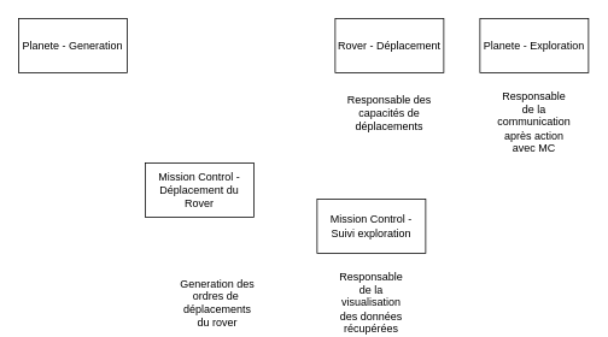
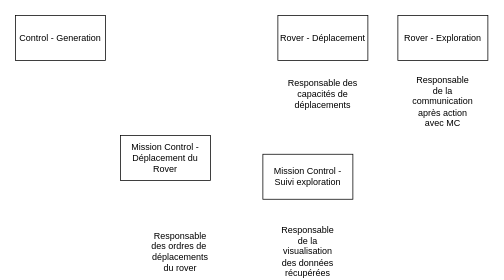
  <mxCell id="0" />
  <mxCell id="1" parent="0" />
- <mxCell id="2" value="Planete - Generation" style="rounded=0;whiteSpace=wrap;html=1;" vertex="1" parent="1"><mxGeometry x="20" y="20" width="120" height="60" as="geometry" /></mxCell>
+ <mxCell id="2" value="Control - Generation" style="rounded=0;whiteSpace=wrap;html=1;" vertex="1" parent="1"><mxGeometry x="20" y="20" width="120" height="60" as="geometry" /></mxCell>
  <mxCell id="3" value="Rover - Déplacement" style="rounded=0;whiteSpace=wrap;html=1;" vertex="1" parent="1"><mxGeometry x="370" y="20" width="120" height="60" as="geometry" /></mxCell>
- <mxCell id="4" value="Planete - Exploration" style="rounded=0;whiteSpace=wrap;html=1;" vertex="1" parent="1"><mxGeometry x="530" y="20" width="120" height="60" as="geometry" /></mxCell>
- <mxCell id="5" value="Mission Control - Suivi exploration" style="rounded=0;whiteSpace=wrap;html=1;" vertex="1" parent="1"><mxGeometry x="350" y="220" width="120" height="60" as="geometry" /></mxCell>
+ <mxCell id="4" value="Rover - Exploration" style="rounded=0;whiteSpace=wrap;html=1;" vertex="1" parent="1"><mxGeometry x="530" y="20" width="120" height="60" as="geometry" /></mxCell>
+ <mxCell id="5" value="Mission Control - Suivi exploration" style="rounded=0;whiteSpace=wrap;html=1;" vertex="1" parent="1"><mxGeometry x="350" y="205" width="120" height="60" as="geometry" /></mxCell>
  <mxCell id="6" value="Mission Control - Déplacement du Rover" style="rounded=0;whiteSpace=wrap;html=1;" vertex="1" parent="1"><mxGeometry x="160" y="180" width="120" height="60" as="geometry" /></mxCell>
- <mxCell id="7" value="Generation des ordres de&amp;nbsp; déplacements du rover" style="text;html=1;align=center;verticalAlign=middle;whiteSpace=wrap;rounded=0;" vertex="1" parent="1"><mxGeometry x="195" y="320" width="90" height="30" as="geometry" /></mxCell>
+ <mxCell id="7" value="Responsable des ordres de&amp;nbsp; déplacements du rover" style="text;html=1;align=center;verticalAlign=middle;whiteSpace=wrap;rounded=0;" vertex="1" parent="1"><mxGeometry x="195" y="320" width="90" height="30" as="geometry" /></mxCell>
  <mxCell id="8" value="Responsable de la visualisation des données récupérées" style="text;html=1;align=center;verticalAlign=middle;whiteSpace=wrap;rounded=0;" vertex="1" parent="1"><mxGeometry x="380" y="320" width="60" height="30" as="geometry" /></mxCell>
  <mxCell id="9" value="Responsable des capacités de déplacements" style="text;html=1;align=center;verticalAlign=middle;whiteSpace=wrap;rounded=0;" vertex="1" parent="1"><mxGeometry x="380" y="110" width="100" height="30" as="geometry" /></mxCell>
  <mxCell id="10" value="Responsable de la communication après action avec MC" style="text;html=1;align=center;verticalAlign=middle;whiteSpace=wrap;rounded=0;" vertex="1" parent="1"><mxGeometry x="560" y="120" width="60" height="30" as="geometry" /></mxCell>
